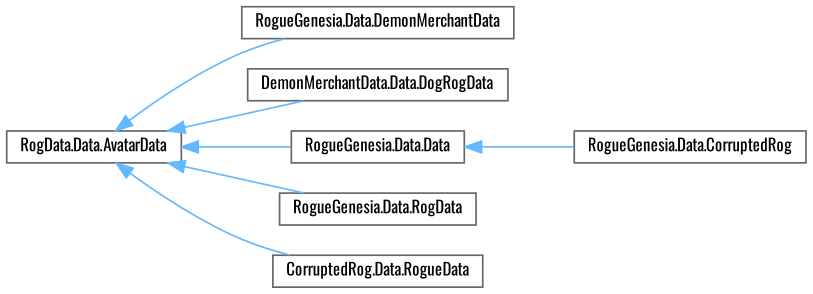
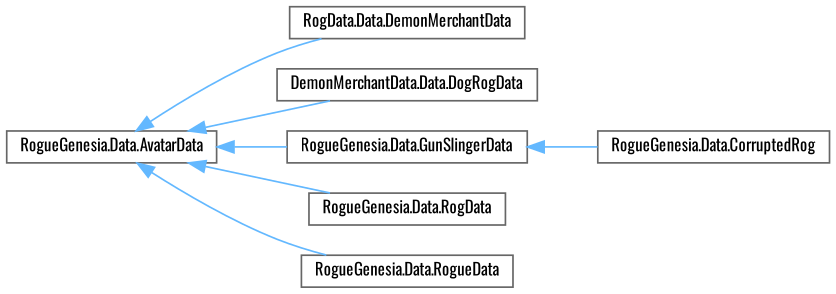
  digraph {
    fontname=Oswald
    rankdir=LR
    node [color=grey40 fillcolor=white fontname=Oswald fontsize=10 shape=box style=filled]
    edge [color=steelblue1 dir=back fontname=Oswald fontsize=10 labelfontname=Helvetica labelfontsize=10 style=solid]
-   n1 [height=0.2 label="RogData.Data.AvatarData" width=0.4]
-   n2 [height=0.2 label="RogueGenesia.Data.DemonMerchantData" width=0.4]
+   n1 [height=0.2 label="RogueGenesia.Data.AvatarData" width=0.4]
+   n2 [height=0.2 label="RogData.Data.DemonMerchantData" width=0.4]
    n3 [height=0.2 label="DemonMerchantData.Data.DogRogData" width=0.4]
-   n4 [height=0.2 label="RogueGenesia.Data.Data" width=0.4]
+   n4 [height=0.2 label="RogueGenesia.Data.GunSlingerData" width=0.4]
    n5 [height=0.2 label="RogueGenesia.Data.RogData" width=0.4]
-   n6 [height=0.2 label="CorruptedRog.Data.RogueData" width=0.4]
+   n6 [height=0.2 label="RogueGenesia.Data.RogueData" width=0.4]
    n7 [height=0.2 label="RogueGenesia.Data.CorruptedRog" width=0.4]
    n1 -> n2
    n1 -> n3
    n1 -> n4
    n1 -> n5
    n1 -> n6
    n4 -> n7
  }
